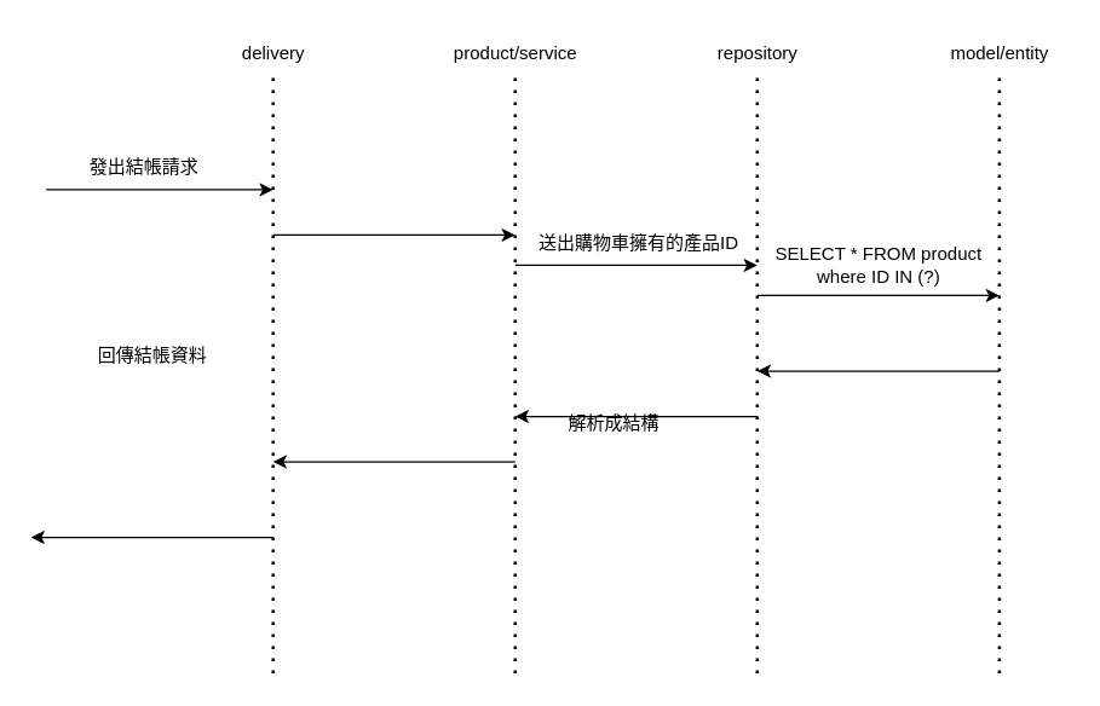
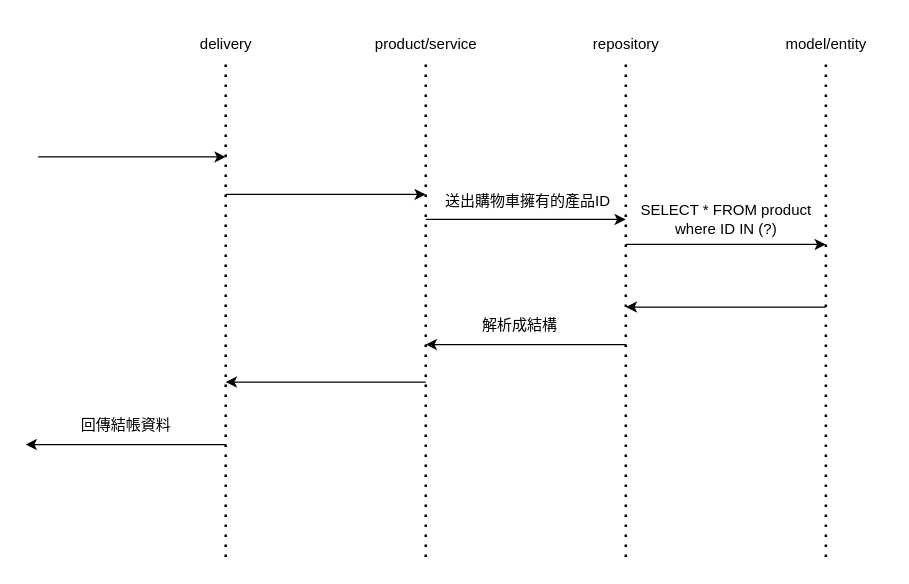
  <mxCell id="0" />
  <mxCell id="1" parent="0" />
  <mxCell id="2" value="" style="endArrow=none;dashed=1;html=1;dashPattern=1 3;strokeWidth=2;rounded=0;" edge="1" parent="1"><mxGeometry width="50" height="50" relative="1" as="geometry"><mxPoint x="180" y="445" as="sourcePoint" /><mxPoint x="180" y="45" as="targetPoint" /></mxGeometry></mxCell>
  <mxCell id="3" value="" style="endArrow=none;dashed=1;html=1;dashPattern=1 3;strokeWidth=2;rounded=0;" edge="1" parent="1"><mxGeometry width="50" height="50" relative="1" as="geometry"><mxPoint x="340" y="445" as="sourcePoint" /><mxPoint x="340" y="45" as="targetPoint" /></mxGeometry></mxCell>
  <mxCell id="4" value="" style="endArrow=none;dashed=1;html=1;dashPattern=1 3;strokeWidth=2;rounded=0;" edge="1" parent="1"><mxGeometry width="50" height="50" relative="1" as="geometry"><mxPoint x="500" y="445" as="sourcePoint" /><mxPoint x="500" y="45" as="targetPoint" /></mxGeometry></mxCell>
  <mxCell id="5" value="" style="endArrow=none;dashed=1;html=1;dashPattern=1 3;strokeWidth=2;rounded=0;" edge="1" parent="1"><mxGeometry width="50" height="50" relative="1" as="geometry"><mxPoint x="660" y="445" as="sourcePoint" /><mxPoint x="660" y="45" as="targetPoint" /></mxGeometry></mxCell>
  <mxCell id="6" value="delivery" style="text;html=1;align=center;verticalAlign=middle;resizable=0;points=[];autosize=1;strokeColor=none;fillColor=none;" vertex="1" parent="1"><mxGeometry x="150" y="20" width="60" height="30" as="geometry" /></mxCell>
  <mxCell id="7" value="product/service" style="text;html=1;align=center;verticalAlign=middle;resizable=0;points=[];autosize=1;strokeColor=none;fillColor=none;" vertex="1" parent="1"><mxGeometry x="285" y="20" width="110" height="30" as="geometry" /></mxCell>
  <mxCell id="8" value="repository" style="text;html=1;align=center;verticalAlign=middle;resizable=0;points=[];autosize=1;strokeColor=none;fillColor=none;" vertex="1" parent="1"><mxGeometry x="460" y="20" width="80" height="30" as="geometry" /></mxCell>
  <mxCell id="9" value="model/entity" style="text;html=1;align=center;verticalAlign=middle;resizable=0;points=[];autosize=1;strokeColor=none;fillColor=none;" vertex="1" parent="1"><mxGeometry x="615" y="20" width="90" height="30" as="geometry" /></mxCell>
  <mxCell id="10" value="" style="endArrow=classic;html=1;rounded=0;" edge="1" parent="1"><mxGeometry width="50" height="50" relative="1" as="geometry"><mxPoint x="30" y="125" as="sourcePoint" /><mxPoint x="180" y="125" as="targetPoint" /></mxGeometry></mxCell>
- <mxCell id="11" value="發出結帳請求" style="text;html=1;strokeColor=none;fillColor=none;align=center;verticalAlign=middle;whiteSpace=wrap;rounded=0;" vertex="1" parent="1"><mxGeometry x="50" y="95" width="90" height="30" as="geometry" /></mxCell>
  <mxCell id="12" value="" style="endArrow=classic;html=1;rounded=0;" edge="1" parent="1"><mxGeometry width="50" height="50" relative="1" as="geometry"><mxPoint x="180" y="155" as="sourcePoint" /><mxPoint x="340" y="155" as="targetPoint" /></mxGeometry></mxCell>
  <mxCell id="13" value="" style="endArrow=classic;html=1;rounded=0;" edge="1" parent="1"><mxGeometry width="50" height="50" relative="1" as="geometry"><mxPoint x="340" y="175" as="sourcePoint" /><mxPoint x="500" y="175" as="targetPoint" /></mxGeometry></mxCell>
  <mxCell id="14" value="送出購物車擁有的產品ID" style="text;strokeColor=none;fillColor=none;align=left;verticalAlign=middle;spacingLeft=4;spacingRight=4;overflow=hidden;points=[[0,0.5],[1,0.5]];portConstraint=eastwest;rotatable=0;" vertex="1" parent="1"><mxGeometry x="350" y="145" width="150" height="30" as="geometry" /></mxCell>
  <mxCell id="15" value="" style="endArrow=classic;html=1;rounded=0;" edge="1" parent="1"><mxGeometry width="50" height="50" relative="1" as="geometry"><mxPoint x="500" y="195" as="sourcePoint" /><mxPoint x="660" y="195" as="targetPoint" /><Array as="points" /></mxGeometry></mxCell>
  <mxCell id="16" value="SELECT * FROM product&lt;br&gt;where ID IN (?)" style="text;html=1;align=center;verticalAlign=middle;resizable=0;points=[];autosize=1;strokeColor=none;fillColor=none;" vertex="1" parent="1"><mxGeometry x="500" y="155" width="160" height="40" as="geometry" /></mxCell>
  <mxCell id="17" value="" style="endArrow=classic;html=1;rounded=0;" edge="1" parent="1"><mxGeometry width="50" height="50" relative="1" as="geometry"><mxPoint x="660" y="245" as="sourcePoint" /><mxPoint x="500" y="245" as="targetPoint" /></mxGeometry></mxCell>
  <mxCell id="18" value="" style="endArrow=classic;html=1;rounded=0;" edge="1" parent="1"><mxGeometry width="50" height="50" relative="1" as="geometry"><mxPoint x="500" y="275" as="sourcePoint" /><mxPoint x="340" y="275" as="targetPoint" /></mxGeometry></mxCell>
- <mxCell id="19" value="解析成結構" style="text;html=1;align=center;verticalAlign=middle;resizable=0;points=[];autosize=1;strokeColor=none;fillColor=none;" vertex="1" parent="1"><mxGeometry x="365" y="265" width="80" height="30" as="geometry" /></mxCell>
+ <mxCell id="19" value="解析成結構" style="text;html=1;align=center;verticalAlign=middle;resizable=0;points=[];autosize=1;strokeColor=none;fillColor=none;" vertex="1" parent="1"><mxGeometry x="375" y="245" width="80" height="30" as="geometry" /></mxCell>
  <mxCell id="20" value="" style="endArrow=classic;html=1;rounded=0;" edge="1" parent="1"><mxGeometry width="50" height="50" relative="1" as="geometry"><mxPoint x="340" y="305" as="sourcePoint" /><mxPoint x="180" y="305" as="targetPoint" /></mxGeometry></mxCell>
  <mxCell id="21" value="" style="endArrow=classic;html=1;rounded=0;" edge="1" parent="1"><mxGeometry width="50" height="50" relative="1" as="geometry"><mxPoint x="180" y="355" as="sourcePoint" /><mxPoint y="355" as="targetPoint" x="20" /></mxGeometry></mxCell>
- <mxCell id="22" value="回傳結帳資料" style="text;html=1;align=center;verticalAlign=middle;resizable=0;points=[];autosize=1;strokeColor=none;fillColor=none;" vertex="1" parent="1"><mxGeometry x="50" y="220" width="100" height="30" as="geometry" /></mxCell>
+ <mxCell id="22" value="回傳結帳資料" style="text;html=1;align=center;verticalAlign=middle;resizable=0;points=[];autosize=1;strokeColor=none;fillColor=none;" vertex="1" parent="1"><mxGeometry x="50" y="325" width="100" height="30" as="geometry" /></mxCell>
